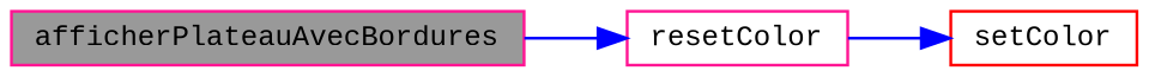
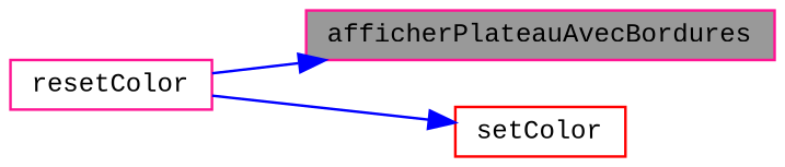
  digraph {
    fontname="Liberation Mono"
    rankdir=LR
    node [color=deeppink fillcolor=white fontname="Liberation Mono" fontsize=10 shape=box style=filled]
    edge [color=blue fontname="Liberation Mono" fontsize=10 labelfontname=Helvetica labelfontsize=10 style=solid]
    n1 [fillcolor=grey60 fontcolor=black height=0.2 label=afficherPlateauAvecBordures width=0.4]
    n2 [height=0.2 label=resetColor width=0.4]
    n3 [color=red height=0.2 label=setColor width=0.4]
-   n1 -> n2
+   n2 -> n1
    n2 -> n3
  }
